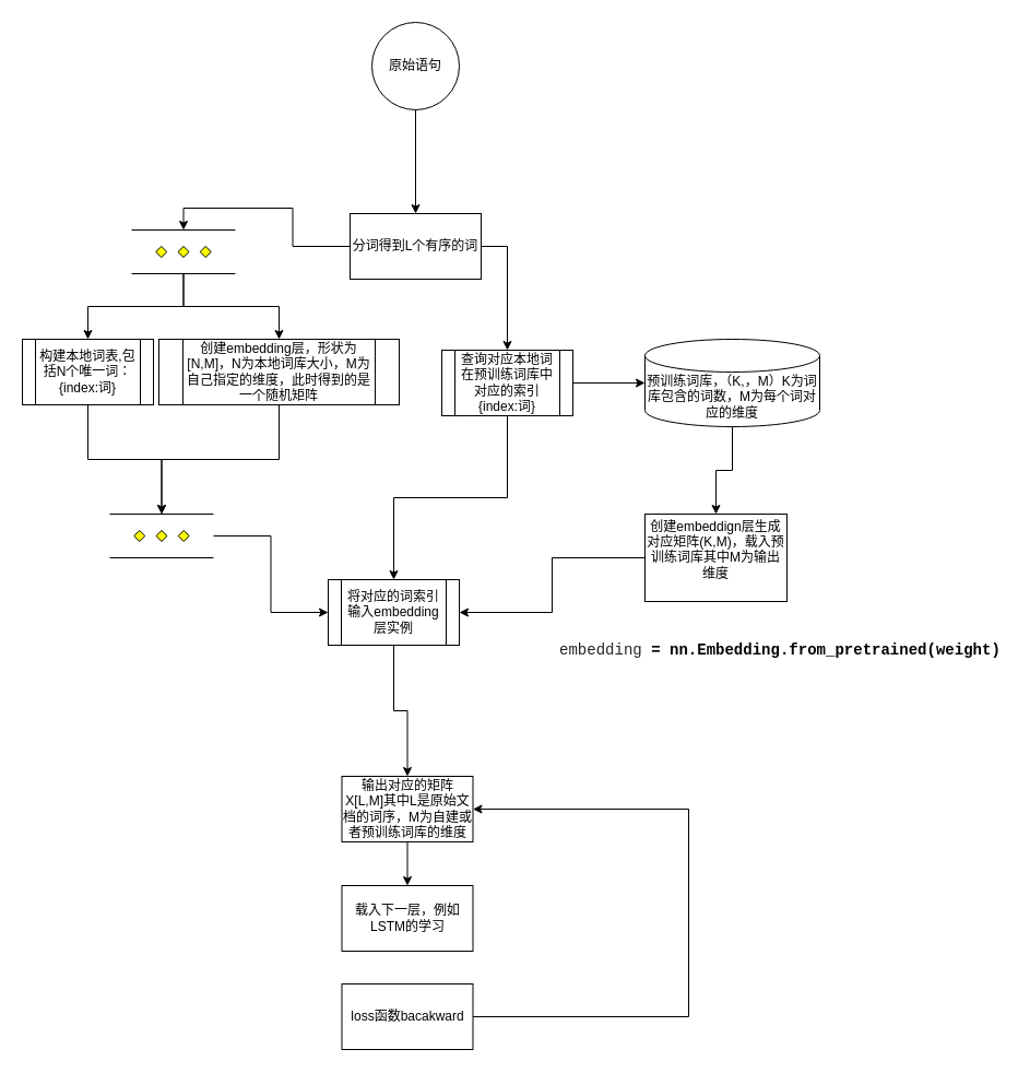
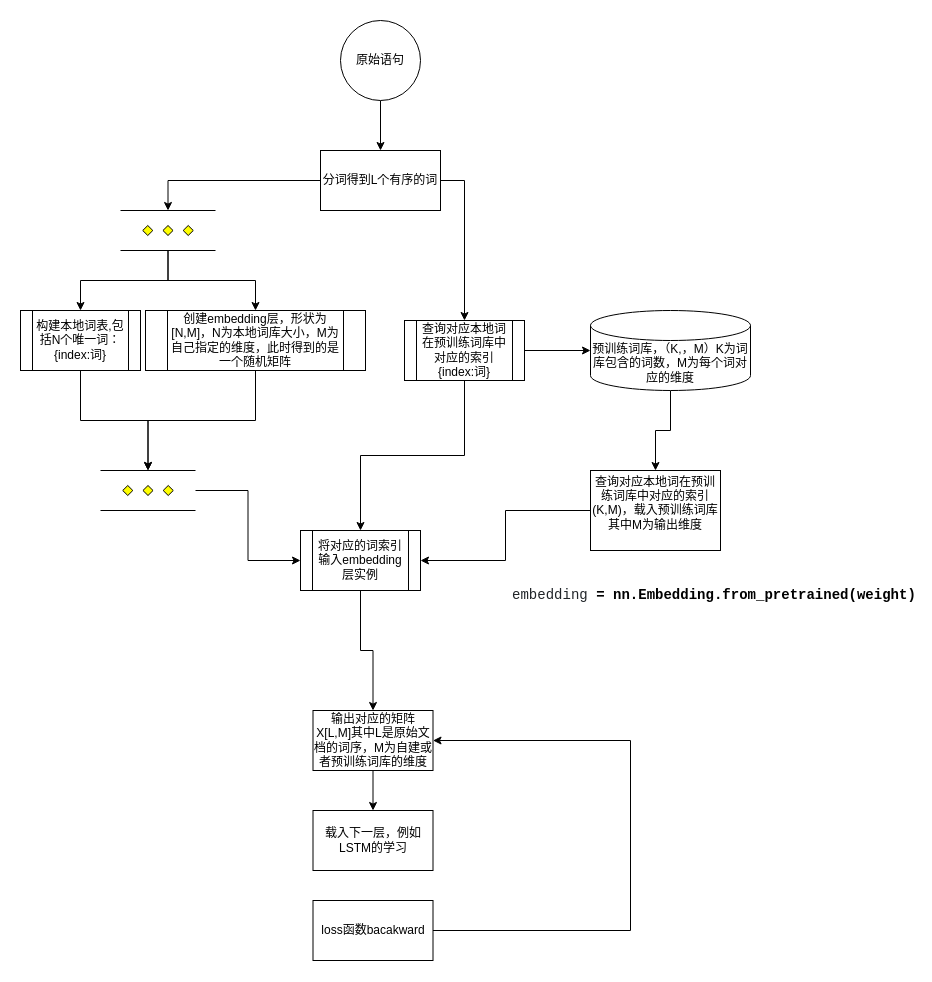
  <mxCell id="0" />
  <mxCell id="1" parent="0" />
  <mxCell id="2" style="edgeStyle=orthogonalEdgeStyle;rounded=0;orthogonalLoop=1;jettySize=auto;html=1;entryX=0.5;entryY=0;entryDx=0;entryDy=0;" edge="1" parent="1" source="3" target="6"><mxGeometry relative="1" as="geometry" /></mxCell>
  <mxCell id="3" value="原始语句" style="ellipse;whiteSpace=wrap;html=1;aspect=fixed;" vertex="1" parent="1"><mxGeometry x="340" y="20" width="80" height="80" as="geometry" /></mxCell>
  <mxCell id="4" style="edgeStyle=orthogonalEdgeStyle;rounded=0;orthogonalLoop=1;jettySize=auto;html=1;entryX=0.5;entryY=0;entryDx=0;entryDy=0;entryPerimeter=0;" edge="1" parent="1" source="6" target="26"><mxGeometry relative="1" as="geometry"><mxPoint x="260" y="310" as="targetPoint" /></mxGeometry></mxCell>
  <mxCell id="5" style="edgeStyle=orthogonalEdgeStyle;rounded=0;orthogonalLoop=1;jettySize=auto;html=1;exitX=1;exitY=0.5;exitDx=0;exitDy=0;" edge="1" parent="1" source="6" target="13"><mxGeometry relative="1" as="geometry" /></mxCell>
- <mxCell id="6" value="分词得到L个有序的词" style="rounded=0;whiteSpace=wrap;html=1;" vertex="1" parent="1"><mxGeometry x="320" y="195" width="120" height="60" as="geometry" /></mxCell>
+ <mxCell id="6" value="分词得到L个有序的词" style="rounded=0;whiteSpace=wrap;html=1;" vertex="1" parent="1"><mxGeometry x="320" y="150" width="120" height="60" as="geometry" /></mxCell>
  <mxCell id="7" style="edgeStyle=orthogonalEdgeStyle;rounded=0;orthogonalLoop=1;jettySize=auto;html=1;" edge="1" parent="1" source="8" target="15"><mxGeometry relative="1" as="geometry" /></mxCell>
- <mxCell id="8" value="创建embeddign层生成对应矩阵(K,M)，载入预训练词库其中M为输出维度&lt;div&gt;&lt;br/&gt;&lt;/div&gt;" style="rounded=0;whiteSpace=wrap;html=1;" vertex="1" parent="1"><mxGeometry x="590" y="470" width="130" height="80" as="geometry" /></mxCell>
+ <mxCell id="8" value="查询对应本地词在预训练词库中对应的索引(K,M)，载入预训练词库其中M为输出维度&lt;div&gt;&lt;br/&gt;&lt;/div&gt;" style="rounded=0;whiteSpace=wrap;html=1;" vertex="1" parent="1"><mxGeometry x="590" y="470" width="130" height="80" as="geometry" /></mxCell>
  <mxCell id="9" value="构建本地词表,包括N个唯一词：&lt;br&gt;{index:词}" style="shape=process;whiteSpace=wrap;html=1;backgroundOutline=1;" vertex="1" parent="1"><mxGeometry x="20" y="310" width="120" height="60" as="geometry" /></mxCell>
  <mxCell id="10" style="edgeStyle=orthogonalEdgeStyle;rounded=0;orthogonalLoop=1;jettySize=auto;html=1;entryX=0.5;entryY=0;entryDx=0;entryDy=0;exitX=0.5;exitY=1;exitDx=0;exitDy=0;exitPerimeter=0;" edge="1" parent="1" source="11" target="8"><mxGeometry relative="1" as="geometry" /></mxCell>
  <mxCell id="11" value="预训练词库，（K,，M）K为词库包含的词数，M为每个词对应的维度" style="shape=cylinder3;whiteSpace=wrap;html=1;boundedLbl=1;backgroundOutline=1;size=15;" vertex="1" parent="1"><mxGeometry x="590" y="310" width="160" height="80" as="geometry" /></mxCell>
  <mxCell id="12" style="edgeStyle=orthogonalEdgeStyle;rounded=0;orthogonalLoop=1;jettySize=auto;html=1;" edge="1" parent="1" source="13" target="15"><mxGeometry relative="1" as="geometry" /></mxCell>
  <mxCell id="13" value="查询对应本地词在预训练词库中对应的索引{index:词}" style="shape=process;whiteSpace=wrap;html=1;backgroundOutline=1;" vertex="1" parent="1"><mxGeometry x="404" y="320" width="120" height="60" as="geometry" /></mxCell>
  <mxCell id="14" style="edgeStyle=orthogonalEdgeStyle;rounded=0;orthogonalLoop=1;jettySize=auto;html=1;entryX=0;entryY=0.5;entryDx=0;entryDy=0;entryPerimeter=0;" edge="1" parent="1" source="13" target="11"><mxGeometry relative="1" as="geometry" /></mxCell>
  <mxCell id="15" value="将对应的词索引输入embedding层实例" style="shape=process;whiteSpace=wrap;html=1;backgroundOutline=1;" vertex="1" parent="1"><mxGeometry x="300" y="530" width="120" height="60" as="geometry" /></mxCell>
  <mxCell id="16" value="&lt;span style=&quot;border-color: var(--border-color); font-style: normal; font-variant-ligatures: normal; font-variant-caps: normal; font-weight: 400; orphans: 2; text-indent: 0px; text-transform: none; widows: 2; word-spacing: 0px; -webkit-text-stroke-width: 0px; background-color: initial; text-decoration-thickness: initial; text-decoration-style: initial; text-decoration-color: initial; color: rgb(33, 37, 41); font-family: IBMPlexMono, SFMono-Regular, Menlo, Monaco, Consolas, &amp;quot;Liberation Mono&amp;quot;, &amp;quot;Courier New&amp;quot;, monospace; font-size: 14px; letter-spacing: 0.01px; text-align: left;&quot;&gt;embedding&lt;span&gt;&amp;nbsp;&lt;/span&gt;&lt;/span&gt;&lt;span class=&quot;o&quot; style=&quot;border-color: var(--border-color); color: rgb(0, 0, 0); font-style: normal; font-variant-ligatures: normal; font-variant-caps: normal; orphans: 2; text-indent: 0px; text-transform: none; widows: 2; word-spacing: 0px; -webkit-text-stroke-width: 0px; background-color: initial; text-decoration-thickness: initial; text-decoration-style: initial; text-decoration-color: initial; font-family: IBMPlexMono, SFMono-Regular, Menlo, Monaco, Consolas, &amp;quot;Liberation Mono&amp;quot;, &amp;quot;Courier New&amp;quot;, monospace; font-size: 14px; letter-spacing: 0.01px; text-align: left; box-sizing: border-box; font-weight: bold;&quot;&gt;=&lt;/span&gt;&lt;span style=&quot;border-color: var(--border-color); font-style: normal; font-variant-ligatures: normal; font-variant-caps: normal; font-weight: 400; orphans: 2; text-indent: 0px; text-transform: none; widows: 2; word-spacing: 0px; -webkit-text-stroke-width: 0px; background-color: initial; text-decoration-thickness: initial; text-decoration-style: initial; text-decoration-color: initial; color: rgb(33, 37, 41); font-family: IBMPlexMono, SFMono-Regular, Menlo, Monaco, Consolas, &amp;quot;Liberation Mono&amp;quot;, &amp;quot;Courier New&amp;quot;, monospace; font-size: 14px; letter-spacing: 0.01px; text-align: left;&quot;&gt;&lt;span&gt;&amp;nbsp;&lt;/span&gt;&lt;/span&gt;&lt;span class=&quot;n&quot; style=&quot;border-color: var(--border-color); color: rgb(0, 0, 0); font-style: normal; font-variant-ligatures: normal; font-variant-caps: normal; orphans: 2; text-indent: 0px; text-transform: none; widows: 2; word-spacing: 0px; -webkit-text-stroke-width: 0px; background-color: initial; text-decoration-thickness: initial; text-decoration-style: initial; text-decoration-color: initial; font-family: IBMPlexMono, SFMono-Regular, Menlo, Monaco, Consolas, &amp;quot;Liberation Mono&amp;quot;, &amp;quot;Courier New&amp;quot;, monospace; font-size: 14px; letter-spacing: 0.01px; text-align: left; box-sizing: border-box; font-weight: bold;&quot;&gt;nn&lt;/span&gt;&lt;span class=&quot;o&quot; style=&quot;border-color: var(--border-color); color: rgb(0, 0, 0); font-style: normal; font-variant-ligatures: normal; font-variant-caps: normal; orphans: 2; text-indent: 0px; text-transform: none; widows: 2; word-spacing: 0px; -webkit-text-stroke-width: 0px; background-color: initial; text-decoration-thickness: initial; text-decoration-style: initial; text-decoration-color: initial; font-family: IBMPlexMono, SFMono-Regular, Menlo, Monaco, Consolas, &amp;quot;Liberation Mono&amp;quot;, &amp;quot;Courier New&amp;quot;, monospace; font-size: 14px; letter-spacing: 0.01px; text-align: left; box-sizing: border-box; font-weight: bold;&quot;&gt;.&lt;/span&gt;&lt;span class=&quot;n&quot; style=&quot;border-color: var(--border-color); color: rgb(0, 0, 0); font-style: normal; font-variant-ligatures: normal; font-variant-caps: normal; orphans: 2; text-indent: 0px; text-transform: none; widows: 2; word-spacing: 0px; -webkit-text-stroke-width: 0px; background-color: initial; text-decoration-thickness: initial; text-decoration-style: initial; text-decoration-color: initial; font-family: IBMPlexMono, SFMono-Regular, Menlo, Monaco, Consolas, &amp;quot;Liberation Mono&amp;quot;, &amp;quot;Courier New&amp;quot;, monospace; font-size: 14px; letter-spacing: 0.01px; text-align: left; box-sizing: border-box; font-weight: bold;&quot;&gt;Embedding&lt;/span&gt;&lt;span class=&quot;o&quot; style=&quot;border-color: var(--border-color); color: rgb(0, 0, 0); font-style: normal; font-variant-ligatures: normal; font-variant-caps: normal; orphans: 2; text-indent: 0px; text-transform: none; widows: 2; word-spacing: 0px; -webkit-text-stroke-width: 0px; background-color: initial; text-decoration-thickness: initial; text-decoration-style: initial; text-decoration-color: initial; font-family: IBMPlexMono, SFMono-Regular, Menlo, Monaco, Consolas, &amp;quot;Liberation Mono&amp;quot;, &amp;quot;Courier New&amp;quot;, monospace; font-size: 14px; letter-spacing: 0.01px; text-align: left; box-sizing: border-box; font-weight: bold;&quot;&gt;.&lt;/span&gt;&lt;span class=&quot;n&quot; style=&quot;border-color: var(--border-color); color: rgb(0, 0, 0); font-style: normal; font-variant-ligatures: normal; font-variant-caps: normal; orphans: 2; text-indent: 0px; text-transform: none; widows: 2; word-spacing: 0px; -webkit-text-stroke-width: 0px; background-color: initial; text-decoration-thickness: initial; text-decoration-style: initial; text-decoration-color: initial; font-family: IBMPlexMono, SFMono-Regular, Menlo, Monaco, Consolas, &amp;quot;Liberation Mono&amp;quot;, &amp;quot;Courier New&amp;quot;, monospace; font-size: 14px; letter-spacing: 0.01px; text-align: left; box-sizing: border-box; font-weight: bold;&quot;&gt;from_pretrained&lt;/span&gt;&lt;span class=&quot;p&quot; style=&quot;border-color: var(--border-color); color: rgb(0, 0, 0); font-style: normal; font-variant-ligatures: normal; font-variant-caps: normal; orphans: 2; text-indent: 0px; text-transform: none; widows: 2; word-spacing: 0px; -webkit-text-stroke-width: 0px; background-color: initial; text-decoration-thickness: initial; text-decoration-style: initial; text-decoration-color: initial; font-family: IBMPlexMono, SFMono-Regular, Menlo, Monaco, Consolas, &amp;quot;Liberation Mono&amp;quot;, &amp;quot;Courier New&amp;quot;, monospace; font-size: 14px; letter-spacing: 0.01px; text-align: left; box-sizing: border-box; font-weight: bold;&quot;&gt;(&lt;/span&gt;&lt;span class=&quot;n&quot; style=&quot;border-color: var(--border-color); color: rgb(0, 0, 0); font-style: normal; font-variant-ligatures: normal; font-variant-caps: normal; orphans: 2; text-indent: 0px; text-transform: none; widows: 2; word-spacing: 0px; -webkit-text-stroke-width: 0px; background-color: initial; text-decoration-thickness: initial; text-decoration-style: initial; text-decoration-color: initial; font-family: IBMPlexMono, SFMono-Regular, Menlo, Monaco, Consolas, &amp;quot;Liberation Mono&amp;quot;, &amp;quot;Courier New&amp;quot;, monospace; font-size: 14px; letter-spacing: 0.01px; text-align: left; box-sizing: border-box; font-weight: bold;&quot;&gt;weight&lt;/span&gt;&lt;span class=&quot;p&quot; style=&quot;border-color: var(--border-color); color: rgb(0, 0, 0); font-style: normal; font-variant-ligatures: normal; font-variant-caps: normal; orphans: 2; text-indent: 0px; text-transform: none; widows: 2; word-spacing: 0px; -webkit-text-stroke-width: 0px; background-color: initial; text-decoration-thickness: initial; text-decoration-style: initial; text-decoration-color: initial; font-family: IBMPlexMono, SFMono-Regular, Menlo, Monaco, Consolas, &amp;quot;Liberation Mono&amp;quot;, &amp;quot;Courier New&amp;quot;, monospace; font-size: 14px; letter-spacing: 0.01px; text-align: left; box-sizing: border-box; font-weight: bold;&quot;&gt;)&lt;/span&gt;" style="text;whiteSpace=wrap;html=1;" vertex="1" parent="1"><mxGeometry x="510" y="580" width="400" height="40" as="geometry" /></mxCell>
  <mxCell id="17" style="edgeStyle=orthogonalEdgeStyle;rounded=0;orthogonalLoop=1;jettySize=auto;html=1;entryX=0.5;entryY=0;entryDx=0;entryDy=0;" edge="1" parent="1" source="18" target="20"><mxGeometry relative="1" as="geometry" /></mxCell>
  <mxCell id="18" value="输出对应的矩阵X[L,M]其中L是原始文档的词序，M为自建或者预训练词库的维度" style="rounded=0;whiteSpace=wrap;html=1;" vertex="1" parent="1"><mxGeometry x="312.5" y="710" width="120" height="60" as="geometry" /></mxCell>
  <mxCell id="19" style="edgeStyle=orthogonalEdgeStyle;rounded=0;orthogonalLoop=1;jettySize=auto;html=1;entryX=0.5;entryY=0;entryDx=0;entryDy=0;" edge="1" parent="1" source="15" target="18"><mxGeometry relative="1" as="geometry"><mxPoint x="372.5" y="660" as="sourcePoint" /></mxGeometry></mxCell>
  <mxCell id="20" value="载入下一层，例如LSTM的学习" style="rounded=0;whiteSpace=wrap;html=1;" vertex="1" parent="1"><mxGeometry x="312.5" y="810" width="120" height="60" as="geometry" /></mxCell>
  <mxCell id="21" style="edgeStyle=orthogonalEdgeStyle;rounded=0;orthogonalLoop=1;jettySize=auto;html=1;entryX=1;entryY=0.5;entryDx=0;entryDy=0;" edge="1" parent="1" source="22" target="18"><mxGeometry relative="1" as="geometry"><Array as="points"><mxPoint x="630" y="930" /><mxPoint x="630" y="740" /></Array></mxGeometry></mxCell>
  <mxCell id="22" value="loss函数bacakward" style="rounded=0;whiteSpace=wrap;html=1;" vertex="1" parent="1"><mxGeometry x="312.5" y="900" width="120" height="60" as="geometry" /></mxCell>
  <mxCell id="23" value="创建embedding层，形状为[N,M]，N为本地词库大小，M为自己指定的维度，此时得到的是一个随机矩阵" style="shape=process;whiteSpace=wrap;html=1;backgroundOutline=1;" vertex="1" parent="1"><mxGeometry x="145" y="310" width="220" height="60" as="geometry" /></mxCell>
  <mxCell id="24" style="edgeStyle=orthogonalEdgeStyle;rounded=0;orthogonalLoop=1;jettySize=auto;html=1;entryX=0.5;entryY=0;entryDx=0;entryDy=0;" edge="1" parent="1" source="26" target="9"><mxGeometry relative="1" as="geometry" /></mxCell>
  <mxCell id="25" style="edgeStyle=orthogonalEdgeStyle;rounded=0;orthogonalLoop=1;jettySize=auto;html=1;" edge="1" parent="1" source="26" target="23"><mxGeometry relative="1" as="geometry" /></mxCell>
  <mxCell id="26" value="" style="verticalLabelPosition=bottom;verticalAlign=top;html=1;shape=mxgraph.flowchart.parallel_mode;pointerEvents=1" vertex="1" parent="1"><mxGeometry x="120" y="210" width="95" height="40" as="geometry" /></mxCell>
  <mxCell id="27" style="edgeStyle=orthogonalEdgeStyle;rounded=0;orthogonalLoop=1;jettySize=auto;html=1;entryX=0;entryY=0.5;entryDx=0;entryDy=0;" edge="1" parent="1" source="28" target="15"><mxGeometry relative="1" as="geometry" /></mxCell>
  <mxCell id="28" value="" style="verticalLabelPosition=bottom;verticalAlign=top;html=1;shape=mxgraph.flowchart.parallel_mode;pointerEvents=1" vertex="1" parent="1"><mxGeometry x="100" y="470" width="95" height="40" as="geometry" /></mxCell>
  <mxCell id="29" style="edgeStyle=orthogonalEdgeStyle;rounded=0;orthogonalLoop=1;jettySize=auto;html=1;entryX=0.5;entryY=0;entryDx=0;entryDy=0;entryPerimeter=0;" edge="1" parent="1" source="9" target="28"><mxGeometry relative="1" as="geometry" /></mxCell>
  <mxCell id="30" style="edgeStyle=orthogonalEdgeStyle;rounded=0;orthogonalLoop=1;jettySize=auto;html=1;entryX=0.5;entryY=0;entryDx=0;entryDy=0;entryPerimeter=0;" edge="1" parent="1" source="23" target="28"><mxGeometry relative="1" as="geometry" /></mxCell>
